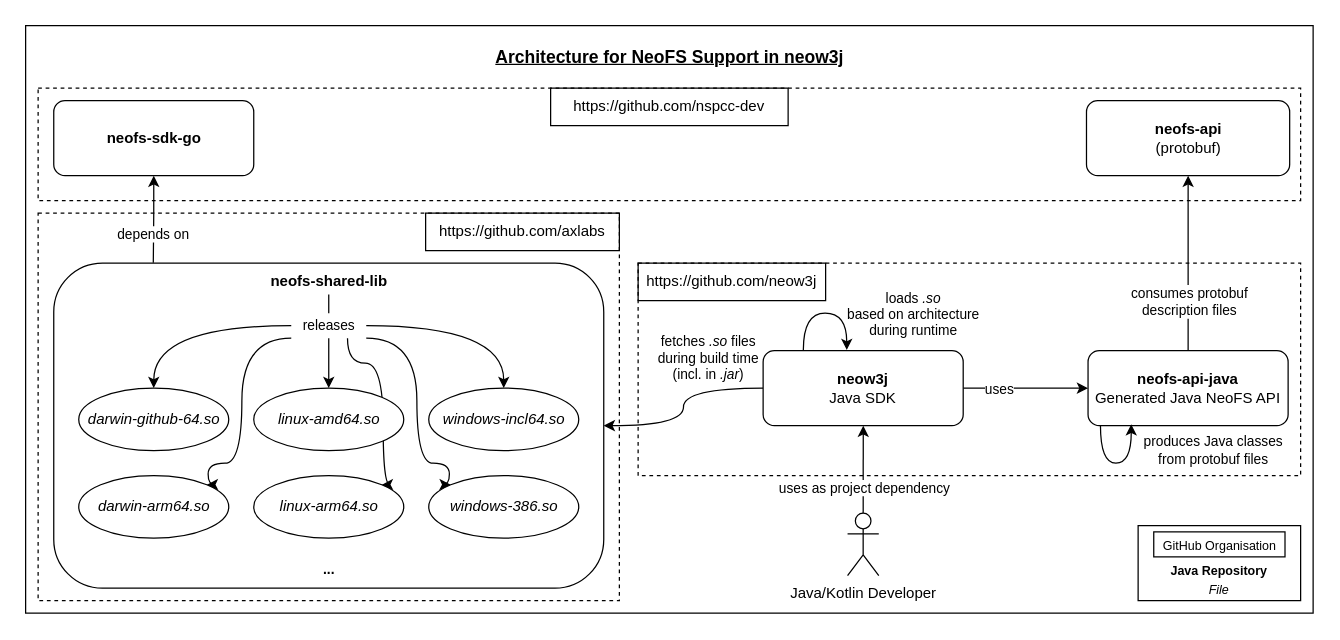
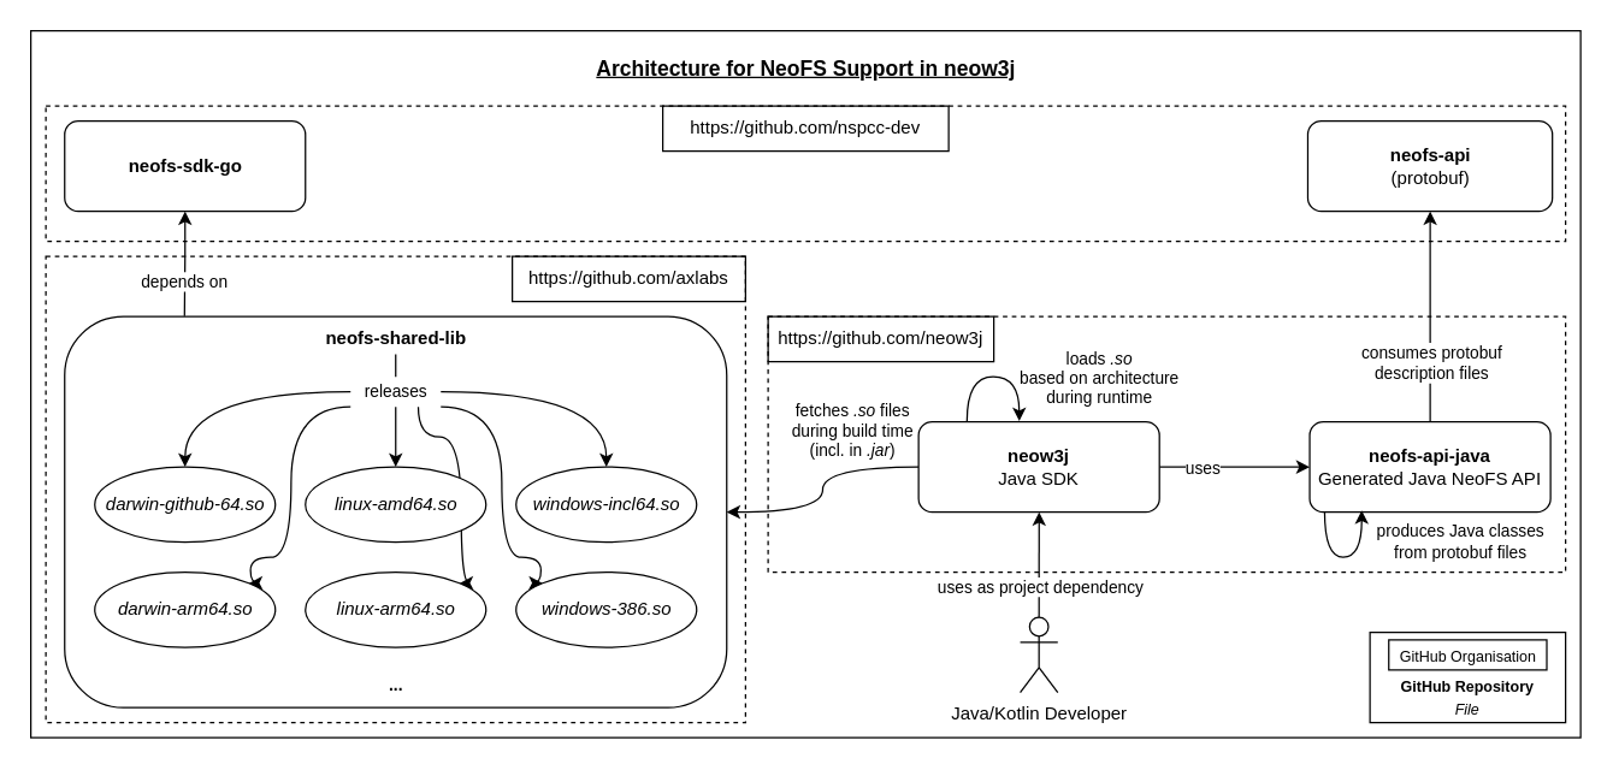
  <mxCell id="0" />
  <mxCell id="1" parent="0" />
  <mxCell id="2" value="" style="rounded=0;whiteSpace=wrap;html=1;labelBackgroundColor=none;" parent="1" vertex="1"><mxGeometry x="20" y="20" width="1030" height="470" as="geometry" /></mxCell>
  <mxCell id="3" value="" style="rounded=0;whiteSpace=wrap;html=1;dashed=1;align=right;" parent="1" vertex="1"><mxGeometry x="30" y="170" width="465" height="310" as="geometry" /></mxCell>
  <mxCell id="4" value="" style="rounded=1;whiteSpace=wrap;html=1;" parent="1" vertex="1"><mxGeometry x="42.5" y="210" width="440" height="260" as="geometry" /></mxCell>
  <mxCell id="5" value="" style="rounded=0;whiteSpace=wrap;html=1;dashed=1;align=right;" parent="1" vertex="1"><mxGeometry x="30" y="70" width="1010" height="90" as="geometry" /></mxCell>
  <mxCell id="6" value="" style="rounded=0;whiteSpace=wrap;html=1;dashed=1;align=right;" parent="1" vertex="1"><mxGeometry x="510" y="210" width="530" height="170" as="geometry" /></mxCell>
  <mxCell id="7" value="https://github.com/nspcc-dev" style="text;html=1;strokeColor=default;fillColor=none;align=center;verticalAlign=middle;whiteSpace=wrap;rounded=0;" parent="1" vertex="1"><mxGeometry x="440" y="70" width="190" height="30" as="geometry" /></mxCell>
  <mxCell id="8" value="&lt;b&gt;neofs-sdk-go&lt;/b&gt;" style="rounded=1;whiteSpace=wrap;html=1;" parent="1" vertex="1"><mxGeometry x="42.5" y="80" width="160" height="60" as="geometry" /></mxCell>
  <mxCell id="9" value="depends on" style="edgeStyle=orthogonalEdgeStyle;rounded=0;orthogonalLoop=1;jettySize=auto;html=1;startArrow=classic;startFill=1;endArrow=none;endFill=0;entryX=0.181;entryY=-0.001;entryDx=0;entryDy=0;entryPerimeter=0;" edge="1" parent="1" source="8" target="4"><mxGeometry x="0.339" relative="1" as="geometry"><mxPoint x="122" y="200" as="targetPoint" /><Array as="points"><mxPoint x="122" y="170" /><mxPoint x="122" y="170" /></Array><mxPoint as="offset" /></mxGeometry></mxCell>
  <mxCell id="10" value="&lt;b&gt;neofs-api&lt;/b&gt;&lt;br&gt;(protobuf)" style="rounded=1;whiteSpace=wrap;html=1;" parent="1" vertex="1"><mxGeometry x="868.69" y="80" width="162.55" height="60" as="geometry" /></mxCell>
  <mxCell id="11" value="" style="edgeStyle=orthogonalEdgeStyle;rounded=0;orthogonalLoop=1;jettySize=auto;html=1;" parent="1" source="17" target="10" edge="1"><mxGeometry relative="1" as="geometry" /></mxCell>
  <mxCell id="12" value="consumes protobuf&lt;br&gt;description files" style="edgeLabel;html=1;align=center;verticalAlign=middle;resizable=0;points=[];" parent="11" vertex="1" connectable="0"><mxGeometry x="0.067" y="1" relative="1" as="geometry"><mxPoint x="1" y="35" as="offset" /></mxGeometry></mxCell>
  <mxCell id="13" value="" style="edgeStyle=orthogonalEdgeStyle;curved=1;rounded=0;orthogonalLoop=1;jettySize=auto;html=1;strokeColor=default;entryX=1;entryY=0.5;entryDx=0;entryDy=0;exitX=0;exitY=0.5;exitDx=0;exitDy=0;" parent="1" source="25" target="4" edge="1"><mxGeometry relative="1" as="geometry"><mxPoint x="510" y="330" as="targetPoint" /><Array as="points" /></mxGeometry></mxCell>
  <mxCell id="14" value="fetches &lt;i&gt;.so&lt;/i&gt; files&lt;br&gt;during build time&lt;br&gt;(incl. in &lt;i&gt;.jar&lt;/i&gt;)" style="edgeLabel;html=1;align=center;verticalAlign=middle;resizable=0;points=[];labelBackgroundColor=none;" parent="13" vertex="1" connectable="0"><mxGeometry x="-0.548" y="5" relative="1" as="geometry"><mxPoint x="-9" y="-30" as="offset" /></mxGeometry></mxCell>
  <mxCell id="15" value="" style="edgeStyle=orthogonalEdgeStyle;curved=1;rounded=0;orthogonalLoop=1;jettySize=auto;html=1;strokeColor=default;endArrow=none;endFill=0;startArrow=classic;startFill=1;" parent="1" source="17" edge="1"><mxGeometry relative="1" as="geometry"><mxPoint x="770.06" y="310" as="targetPoint" /></mxGeometry></mxCell>
  <mxCell id="16" value="uses" style="edgeLabel;html=1;align=center;verticalAlign=middle;resizable=0;points=[];" parent="15" vertex="1" connectable="0"><mxGeometry x="0.225" y="3" relative="1" as="geometry"><mxPoint x="-11" y="-3" as="offset" /></mxGeometry></mxCell>
  <mxCell id="17" value="&lt;b&gt;neofs-api-java&lt;/b&gt;&lt;br&gt;Generated Java NeoFS API" style="rounded=1;whiteSpace=wrap;html=1;" parent="1" vertex="1"><mxGeometry x="869.94" y="280" width="160.06" height="60" as="geometry" /></mxCell>
  <mxCell id="18" value="&lt;i&gt;darwin-github-64.so&lt;/i&gt;" style="ellipse;whiteSpace=wrap;html=1;" parent="1" vertex="1"><mxGeometry x="62.5" y="310" width="120" height="50" as="geometry" /></mxCell>
  <mxCell id="19" value="&lt;i&gt;darwin-arm64.so&lt;/i&gt;" style="ellipse;whiteSpace=wrap;html=1;" parent="1" vertex="1"><mxGeometry x="62.5" y="380" width="120" height="50" as="geometry" /></mxCell>
  <mxCell id="20" value="&lt;i&gt;linux-arm64.so&lt;/i&gt;" style="ellipse;whiteSpace=wrap;html=1;" parent="1" vertex="1"><mxGeometry x="202.5" y="380" width="120" height="50" as="geometry" /></mxCell>
  <mxCell id="21" value="&lt;i&gt;windows-386.so&lt;/i&gt;" style="ellipse;whiteSpace=wrap;html=1;" parent="1" vertex="1"><mxGeometry x="342.5" y="380" width="120" height="50" as="geometry" /></mxCell>
  <mxCell id="22" value="&lt;i&gt;windows-incl64.so&lt;/i&gt;" style="ellipse;whiteSpace=wrap;html=1;" parent="1" vertex="1"><mxGeometry x="342.5" y="310" width="120" height="50" as="geometry" /></mxCell>
  <mxCell id="23" value="" style="edgeStyle=orthogonalEdgeStyle;curved=1;rounded=0;orthogonalLoop=1;jettySize=auto;html=1;strokeColor=default;startArrow=classic;startFill=1;endArrow=none;endFill=0;entryX=0.5;entryY=0;entryDx=0;entryDy=0;entryPerimeter=0;" parent="1" source="25" target="26" edge="1"><mxGeometry relative="1" as="geometry"><mxPoint x="940.03" y="400" as="targetPoint" /></mxGeometry></mxCell>
  <mxCell id="24" value="uses as project dependency" style="edgeLabel;html=1;align=center;verticalAlign=middle;resizable=0;points=[];fontSize=11;" parent="23" vertex="1" connectable="0"><mxGeometry x="0.07" relative="1" as="geometry"><mxPoint y="12" as="offset" /></mxGeometry></mxCell>
  <mxCell id="25" value="&lt;b&gt;neow3j&lt;/b&gt;&lt;br&gt;Java SDK" style="rounded=1;whiteSpace=wrap;html=1;" parent="1" vertex="1"><mxGeometry x="610" y="280" width="160.06" height="60" as="geometry" /></mxCell>
  <mxCell id="26" value="Java/Kotlin Developer" style="shape=umlActor;verticalLabelPosition=bottom;verticalAlign=top;html=1;outlineConnect=0;" parent="1" vertex="1"><mxGeometry x="677.55" y="410" width="24.97" height="50" as="geometry" /></mxCell>
  <mxCell id="27" value="" style="endArrow=classic;html=1;rounded=0;strokeColor=default;deletable=1;edgeStyle=orthogonalEdgeStyle;curved=1;entryX=0.418;entryY=-0.009;entryDx=0;entryDy=0;exitX=0.201;exitY=-0.009;exitDx=0;exitDy=0;exitPerimeter=0;entryPerimeter=0;" parent="1" target="25" edge="1" source="25"><mxGeometry width="50" height="50" relative="1" as="geometry"><mxPoint x="629.752" y="280.353" as="sourcePoint" /><mxPoint x="660.004" y="280.053" as="targetPoint" /><Array as="points"><mxPoint x="642" y="250" /><mxPoint x="677" y="250" /></Array></mxGeometry></mxCell>
  <mxCell id="28" value="loads &lt;i&gt;.so&lt;br&gt;&lt;/i&gt;based on architecture&lt;br&gt;during runtime" style="edgeLabel;html=1;align=center;verticalAlign=middle;resizable=0;points=[];labelBackgroundColor=none;" parent="27" vertex="1" connectable="0"><mxGeometry x="0.098" y="-3" relative="1" as="geometry"><mxPoint x="66" y="-3" as="offset" /></mxGeometry></mxCell>
  <mxCell id="29" value="&lt;b&gt;&lt;font size=&quot;1&quot; style=&quot;&quot;&gt;&lt;u style=&quot;font-size: 14px;&quot;&gt;Architecture for NeoFS Support in neow3j&lt;/u&gt;&lt;/font&gt;&lt;/b&gt;" style="text;html=1;strokeColor=none;fillColor=none;align=center;verticalAlign=middle;whiteSpace=wrap;rounded=0;labelBackgroundColor=none;" parent="1" vertex="1"><mxGeometry x="348.75" y="30" width="372.5" height="30" as="geometry" /></mxCell>
  <mxCell id="30" value="" style="rounded=0;whiteSpace=wrap;html=1;labelBackgroundColor=none;fontSize=14;" parent="1" vertex="1"><mxGeometry x="910" y="420" width="130" height="60" as="geometry" /></mxCell>
- <mxCell id="31" value="&lt;b style=&quot;border-color: var(--border-color);&quot;&gt;&lt;font style=&quot;font-size: 10px;&quot;&gt;Java Repository&lt;/font&gt;&lt;/b&gt;" style="text;html=1;strokeColor=none;fillColor=none;align=center;verticalAlign=middle;whiteSpace=wrap;rounded=0;labelBackgroundColor=none;fontSize=14;" parent="1" vertex="1"><mxGeometry x="910" y="445" width="130" height="20" as="geometry" /></mxCell>
+ <mxCell id="31" value="&lt;b style=&quot;border-color: var(--border-color);&quot;&gt;&lt;font style=&quot;font-size: 10px;&quot;&gt;GitHub Repository&lt;/font&gt;&lt;/b&gt;" style="text;html=1;strokeColor=none;fillColor=none;align=center;verticalAlign=middle;whiteSpace=wrap;rounded=0;labelBackgroundColor=none;fontSize=14;" parent="1" vertex="1"><mxGeometry x="910" y="445" width="130" height="20" as="geometry" /></mxCell>
  <mxCell id="32" value="&lt;i style=&quot;border-color: var(--border-color);&quot;&gt;&lt;font style=&quot;font-size: 10px;&quot;&gt;File&lt;/font&gt;&lt;/i&gt;" style="text;html=1;strokeColor=none;fillColor=none;align=center;verticalAlign=middle;whiteSpace=wrap;rounded=0;labelBackgroundColor=none;fontSize=14;" parent="1" vertex="1"><mxGeometry x="910" y="460" width="130" height="20" as="geometry" /></mxCell>
  <mxCell id="33" value="&lt;b&gt;...&lt;/b&gt;" style="text;html=1;strokeColor=none;fillColor=none;align=center;verticalAlign=middle;whiteSpace=wrap;rounded=0;labelBackgroundColor=none;fontSize=11;" parent="1" vertex="1"><mxGeometry x="127.5" y="440" width="270" height="30" as="geometry" /></mxCell>
  <mxCell id="34" value="&lt;font style=&quot;font-size: 11px;&quot;&gt;releases&lt;/font&gt;" style="text;html=1;strokeColor=none;fillColor=none;align=center;verticalAlign=middle;whiteSpace=wrap;rounded=0;" parent="1" vertex="1"><mxGeometry x="232.5" y="250" width="60" height="20" as="geometry" /></mxCell>
  <mxCell id="35" value="" style="edgeStyle=orthogonalEdgeStyle;curved=1;rounded=0;orthogonalLoop=1;jettySize=auto;html=1;strokeColor=default;exitX=0.5;exitY=1;exitDx=0;exitDy=0;entryX=0.5;entryY=0;entryDx=0;entryDy=0;" parent="1" source="34" target="41" edge="1"><mxGeometry relative="1" as="geometry"><mxPoint x="127.5" y="300" as="targetPoint" /><Array as="points" /><mxPoint x="267.44" y="260" as="sourcePoint" /></mxGeometry></mxCell>
  <mxCell id="36" value="" style="edgeStyle=orthogonalEdgeStyle;curved=1;rounded=0;orthogonalLoop=1;jettySize=auto;html=1;strokeColor=default;entryX=0.5;entryY=0;entryDx=0;entryDy=0;exitX=1;exitY=0.5;exitDx=0;exitDy=0;" parent="1" source="34" target="22" edge="1"><mxGeometry relative="1" as="geometry"><mxPoint x="392.5" y="-40" as="targetPoint" /><Array as="points"><mxPoint x="402.5" y="260" /></Array><mxPoint x="262.5" y="250" as="sourcePoint" /></mxGeometry></mxCell>
  <mxCell id="37" value="" style="edgeStyle=orthogonalEdgeStyle;curved=1;rounded=0;orthogonalLoop=1;jettySize=auto;html=1;strokeColor=default;entryX=0.5;entryY=0;entryDx=0;entryDy=0;exitX=0;exitY=0.5;exitDx=0;exitDy=0;" parent="1" source="34" target="18" edge="1"><mxGeometry relative="1" as="geometry"><mxPoint x="412.5" y="320" as="targetPoint" /><Array as="points"><mxPoint x="122.5" y="260" /></Array><mxPoint x="302.5" y="270" as="sourcePoint" /></mxGeometry></mxCell>
  <mxCell id="38" value="" style="edgeStyle=orthogonalEdgeStyle;curved=1;rounded=0;orthogonalLoop=1;jettySize=auto;html=1;strokeColor=default;exitX=1;exitY=1;exitDx=0;exitDy=0;entryX=0;entryY=0;entryDx=0;entryDy=0;" parent="1" source="34" target="21" edge="1"><mxGeometry relative="1" as="geometry"><mxPoint x="272.5" y="319.9" as="targetPoint" /><Array as="points"><mxPoint x="333" y="270" /><mxPoint x="333" y="370" /><mxPoint x="359" y="370" /></Array><mxPoint x="272.5" y="280" as="sourcePoint" /></mxGeometry></mxCell>
  <mxCell id="39" value="" style="edgeStyle=orthogonalEdgeStyle;curved=1;rounded=0;orthogonalLoop=1;jettySize=auto;html=1;strokeColor=default;exitX=0;exitY=1;exitDx=0;exitDy=0;entryX=1;entryY=0;entryDx=0;entryDy=0;" parent="1" source="34" target="19" edge="1"><mxGeometry relative="1" as="geometry"><mxPoint x="182.53" y="393.662" as="targetPoint" /><Array as="points"><mxPoint x="193" y="270" /><mxPoint x="193" y="370" /><mxPoint x="166" y="370" /></Array><mxPoint x="250.104" y="276.34" as="sourcePoint" /></mxGeometry></mxCell>
  <mxCell id="40" value="" style="edgeStyle=orthogonalEdgeStyle;curved=1;rounded=0;orthogonalLoop=1;jettySize=auto;html=1;strokeColor=default;exitX=0.75;exitY=1;exitDx=0;exitDy=0;entryX=1;entryY=0;entryDx=0;entryDy=0;" parent="1" source="34" target="20" edge="1"><mxGeometry relative="1" as="geometry"><mxPoint x="272.5" y="319.9" as="targetPoint" /><Array as="points"><mxPoint x="277" y="290" /><mxPoint x="306" y="290" /></Array><mxPoint x="272.5" y="280" as="sourcePoint" /></mxGeometry></mxCell>
  <mxCell id="41" value="&lt;i&gt;linux-amd64.so&lt;/i&gt;" style="ellipse;whiteSpace=wrap;html=1;" parent="1" vertex="1"><mxGeometry x="202.5" y="310" width="120" height="50" as="geometry" /></mxCell>
  <mxCell id="42" value="&lt;b style=&quot;border-color: var(--border-color); font-size: 12px;&quot;&gt;neofs-shared-lib&lt;/b&gt;" style="text;html=1;strokeColor=none;fillColor=none;align=center;verticalAlign=middle;whiteSpace=wrap;rounded=0;fontSize=11;" parent="1" vertex="1"><mxGeometry x="142.5" y="215" width="240" height="20" as="geometry" /></mxCell>
  <mxCell id="43" value="" style="endArrow=none;html=1;rounded=0;fontSize=11;entryX=0.5;entryY=1;entryDx=0;entryDy=0;exitX=0.5;exitY=0;exitDx=0;exitDy=0;" parent="1" source="34" target="42" edge="1"><mxGeometry width="50" height="50" relative="1" as="geometry"><mxPoint x="202.5" y="260" as="sourcePoint" /><mxPoint x="252.5" y="210" as="targetPoint" /></mxGeometry></mxCell>
  <mxCell id="44" value="&lt;span style=&quot;&quot;&gt;produces Java classes&lt;/span&gt;&lt;br style=&quot;border-color: var(--border-color);&quot;&gt;&lt;span style=&quot;&quot;&gt;from protobuf files&lt;/span&gt;" style="endArrow=classic;html=1;rounded=0;strokeColor=default;deletable=1;edgeStyle=orthogonalEdgeStyle;curved=1;exitX=0.062;exitY=0.994;exitDx=0;exitDy=0;exitPerimeter=0;labelBackgroundColor=none;entryX=0.216;entryY=0.982;entryDx=0;entryDy=0;entryPerimeter=0;" edge="1" parent="1" source="17" target="17"><mxGeometry x="0.504" y="-65" width="50" height="50" relative="1" as="geometry"><mxPoint x="880.209" y="250" as="sourcePoint" /><mxPoint x="911" y="340" as="targetPoint" /><Array as="points"><mxPoint x="880" y="370" /><mxPoint x="905" y="370" /><mxPoint x="905" y="339" /></Array><mxPoint as="offset" /></mxGeometry></mxCell>
  <mxCell id="45" value="https://github.com/neow3j" style="text;html=1;strokeColor=default;fillColor=none;align=center;verticalAlign=middle;whiteSpace=wrap;rounded=0;labelBorderColor=none;" parent="1" vertex="1"><mxGeometry x="510" y="210" width="150" height="30" as="geometry" /></mxCell>
  <mxCell id="46" value="https://github.com/axlabs" style="text;html=1;strokeColor=default;fillColor=none;align=center;verticalAlign=middle;whiteSpace=wrap;rounded=0;" parent="1" vertex="1"><mxGeometry x="340" y="170" width="155" height="30" as="geometry" /></mxCell>
  <mxCell id="47" value="&lt;span style=&quot;border-color: var(--border-color);&quot;&gt;&lt;font style=&quot;font-size: 10px;&quot;&gt;GitHub Organisation&lt;/font&gt;&lt;/span&gt;" style="text;html=1;strokeColor=default;fillColor=none;align=center;verticalAlign=middle;whiteSpace=wrap;rounded=0;labelBackgroundColor=none;fontSize=14;" vertex="1" parent="1"><mxGeometry x="922.5" y="425" width="105" height="20" as="geometry" /></mxCell>
